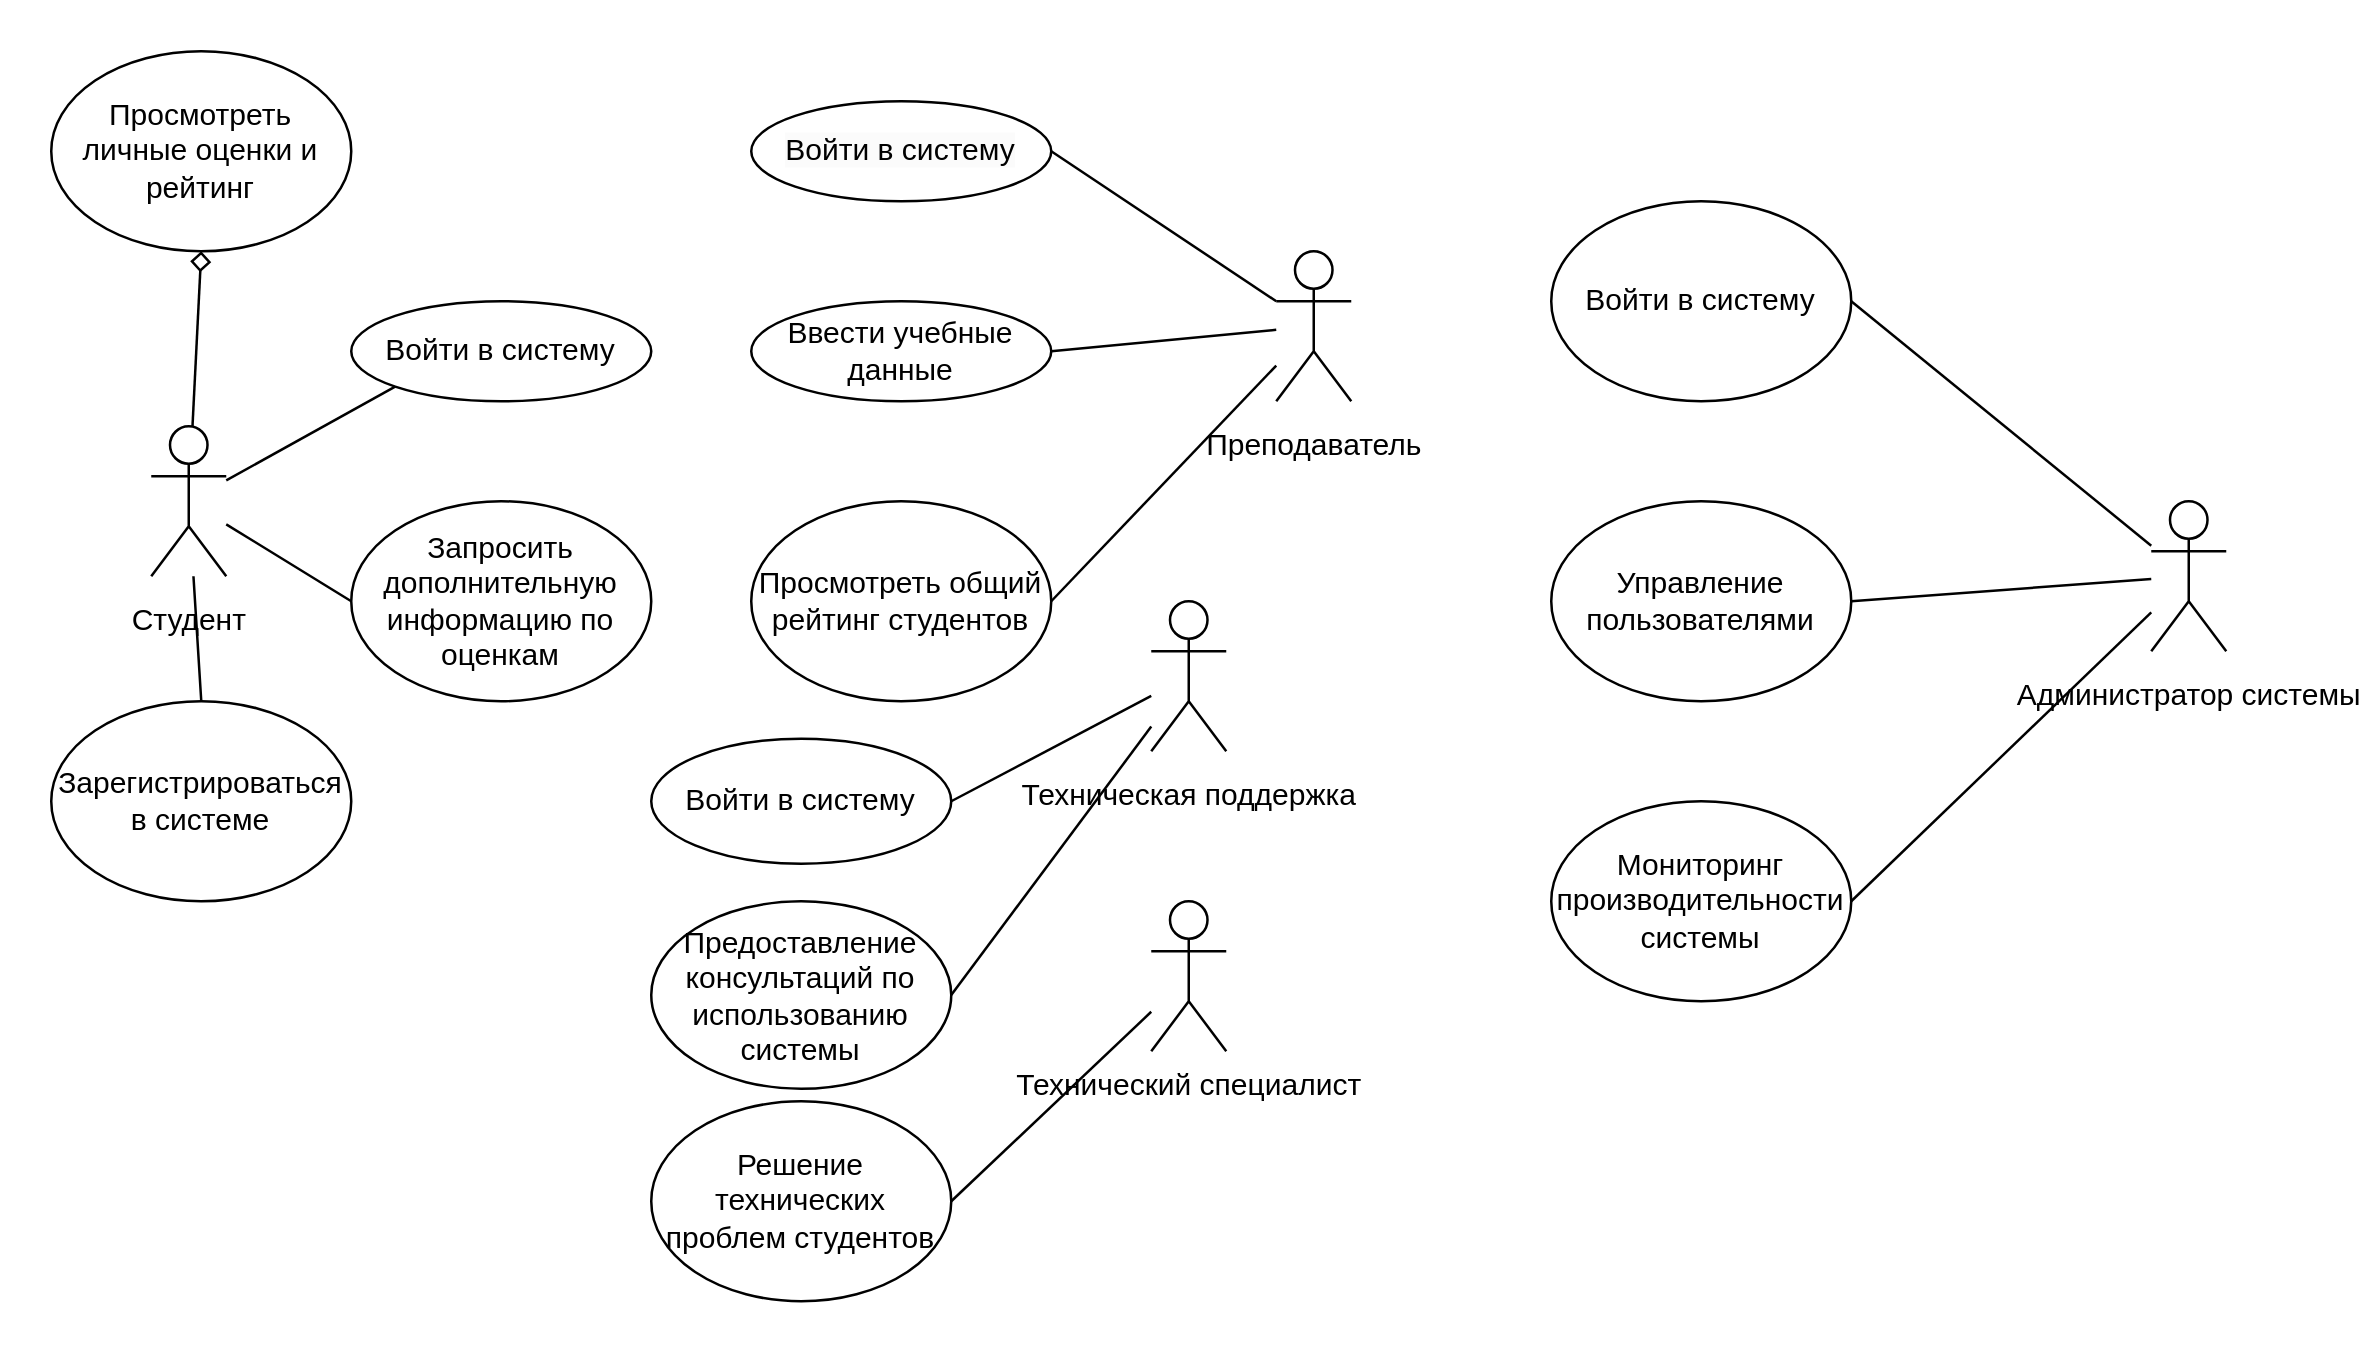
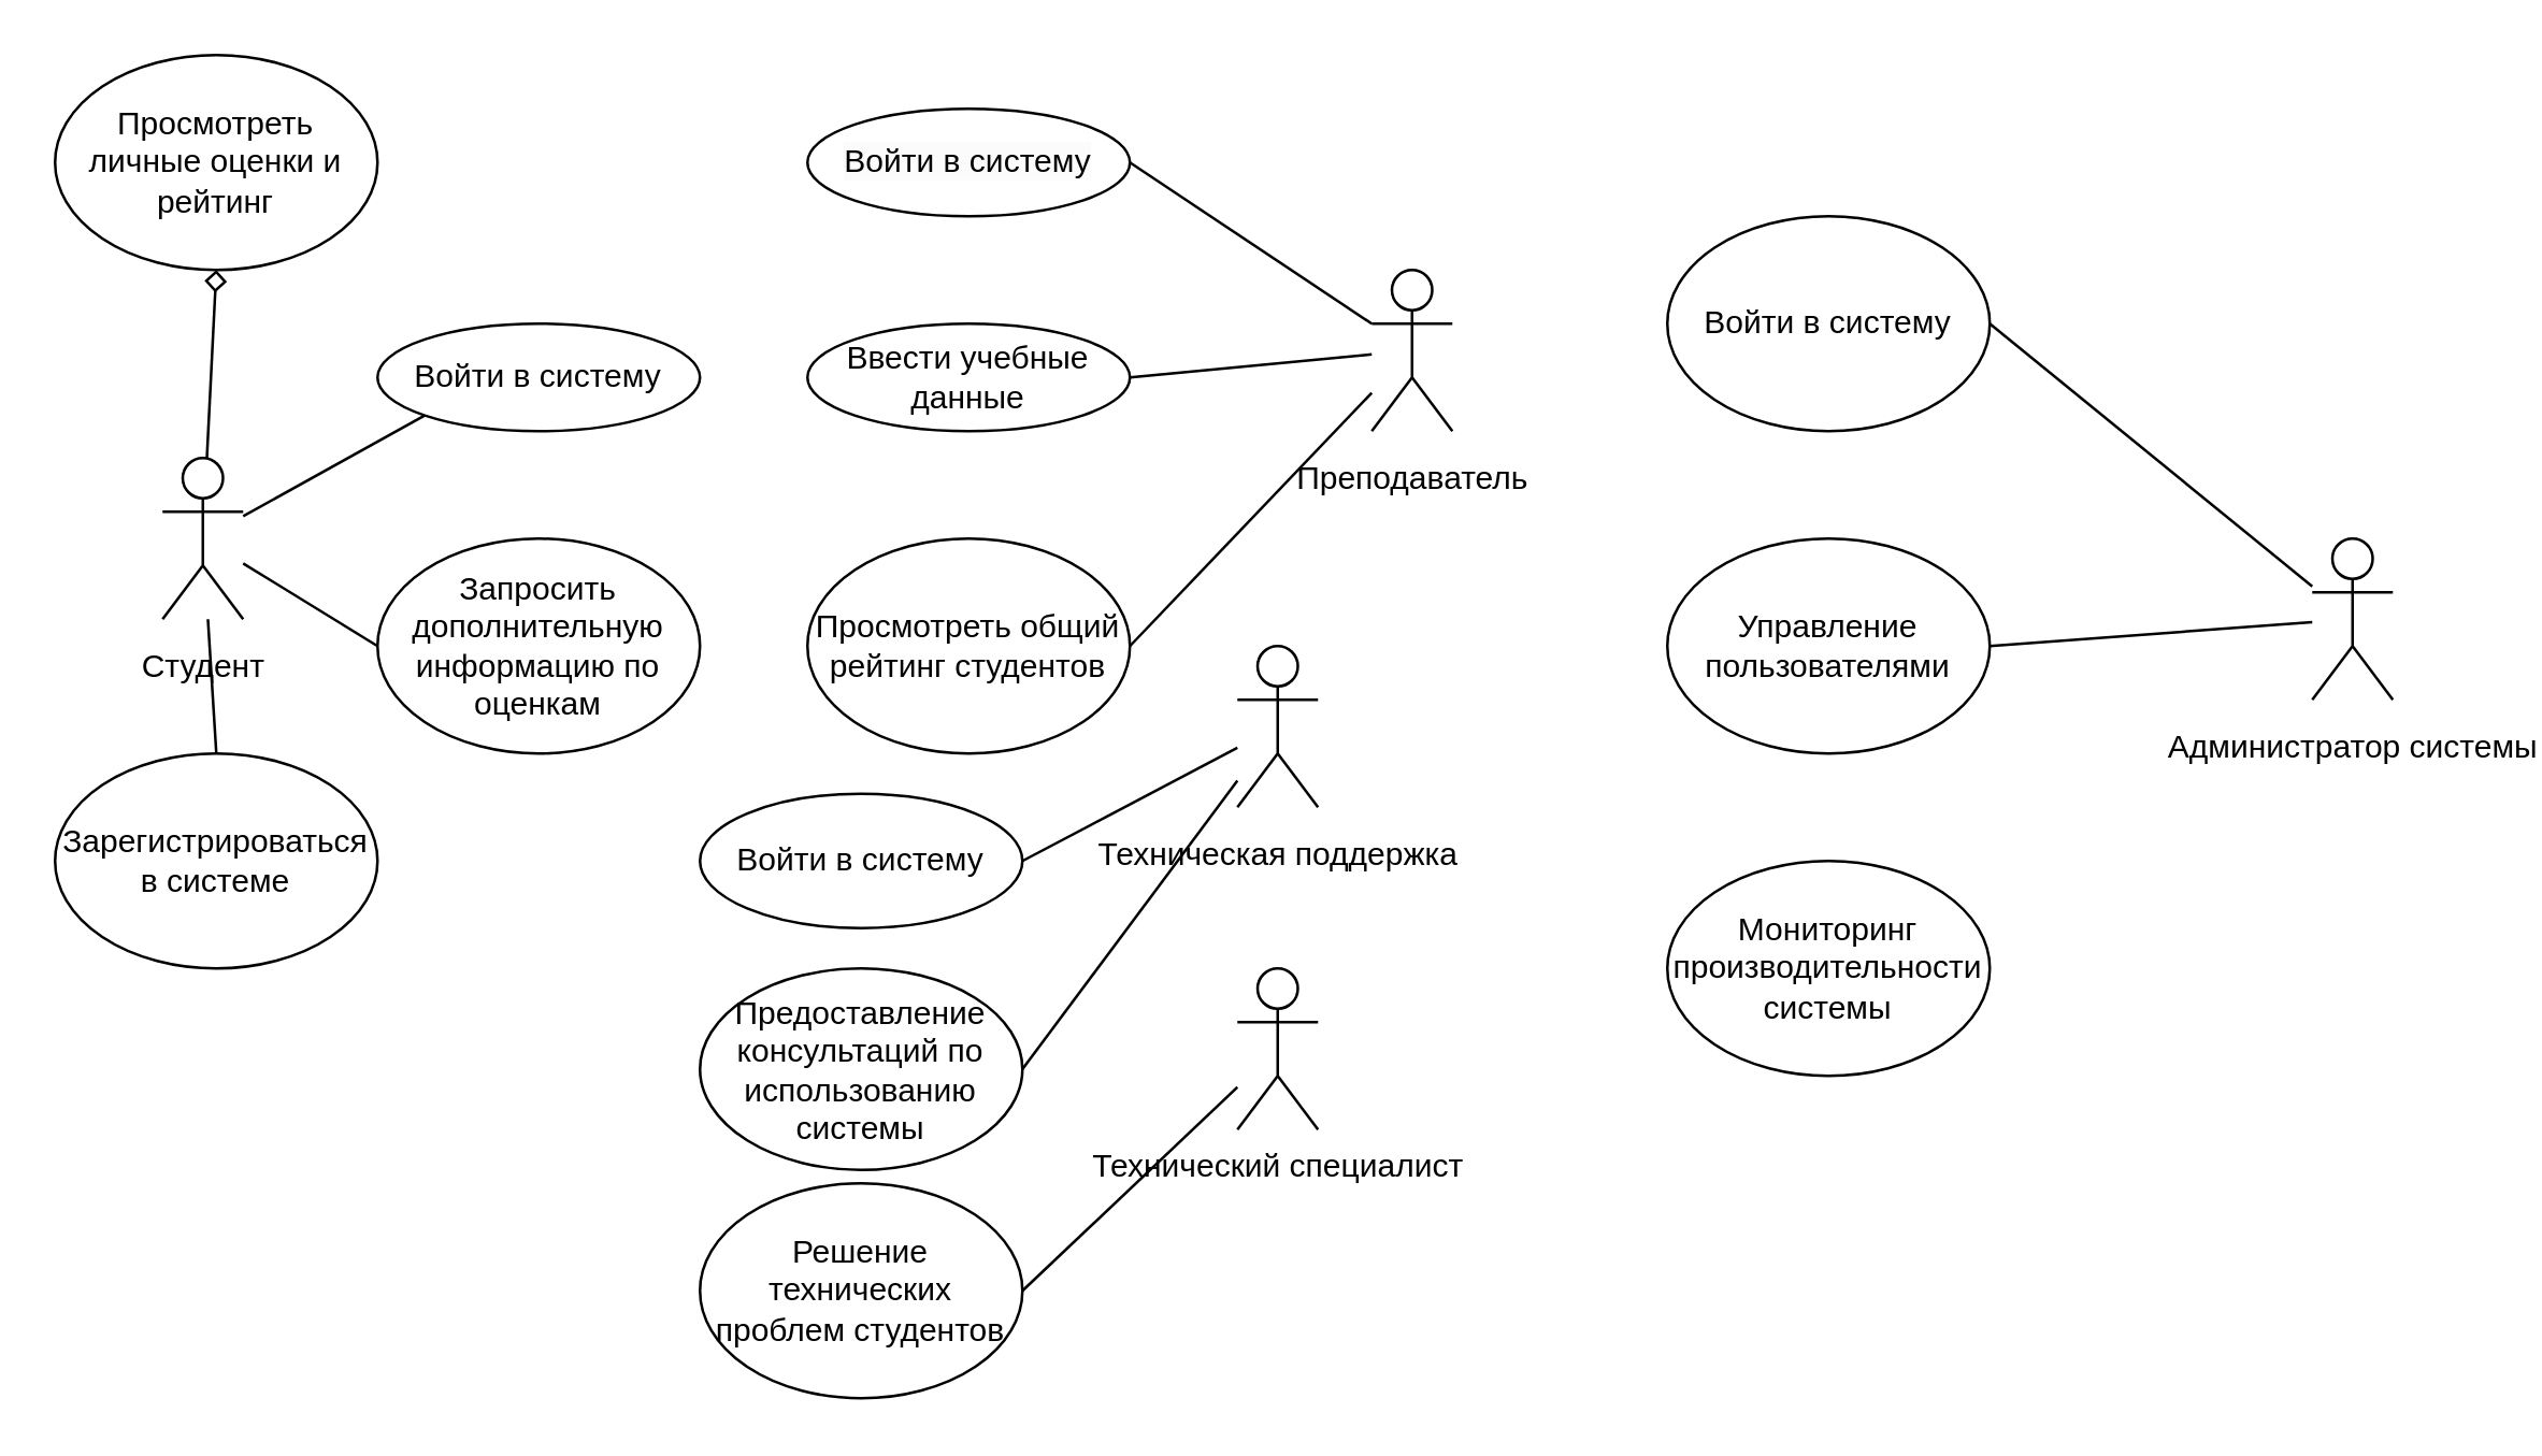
  <mxCell id="0" />
  <mxCell id="1" parent="0" />
  <mxCell id="2" style="rounded=0;orthogonalLoop=1;jettySize=auto;html=1;entryX=1;entryY=0.5;entryDx=0;entryDy=0;endArrow=none;endFill=0;" edge="1" parent="1" source="3" target="28"><mxGeometry relative="1" as="geometry" /></mxCell>
  <mxCell id="3" value="Технический специалист" style="shape=umlActor;verticalLabelPosition=bottom;verticalAlign=top;html=1;outlineConnect=0;" vertex="1" parent="1"><mxGeometry x="460" y="360" width="30" height="60" as="geometry" /></mxCell>
  <mxCell id="4" style="rounded=0;orthogonalLoop=1;jettySize=auto;html=1;entryX=1;entryY=0.5;entryDx=0;entryDy=0;endArrow=none;endFill=0;" edge="1" parent="1" source="6" target="27"><mxGeometry relative="1" as="geometry" /></mxCell>
  <mxCell id="5" style="rounded=0;orthogonalLoop=1;jettySize=auto;html=1;entryX=1;entryY=0.5;entryDx=0;entryDy=0;endArrow=none;endFill=0;" edge="1" parent="1" source="6" target="32"><mxGeometry relative="1" as="geometry" /></mxCell>
  <mxCell id="6" value="Техническая поддержка&lt;span style=&quot;font-size: medium; text-align: start;&quot;&gt;&lt;/span&gt;" style="shape=umlActor;verticalLabelPosition=bottom;verticalAlign=top;html=1;outlineConnect=0;" vertex="1" parent="1"><mxGeometry x="460" y="240" width="30" height="60" as="geometry" /></mxCell>
  <mxCell id="7" style="rounded=0;orthogonalLoop=1;jettySize=auto;html=1;entryX=1;entryY=0.5;entryDx=0;entryDy=0;endArrow=none;endFill=0;" edge="1" parent="1" source="10" target="29"><mxGeometry relative="1" as="geometry" /></mxCell>
  <mxCell id="8" style="rounded=0;orthogonalLoop=1;jettySize=auto;html=1;entryX=1;entryY=0.5;entryDx=0;entryDy=0;endArrow=none;endFill=0;" edge="1" parent="1" source="10" target="30"><mxGeometry relative="1" as="geometry" /></mxCell>
- <mxCell id="9" style="rounded=0;orthogonalLoop=1;jettySize=auto;html=1;entryX=1;entryY=0.5;entryDx=0;entryDy=0;endArrow=none;endFill=0;" edge="1" parent="1" source="10" target="31"><mxGeometry relative="1" as="geometry" /></mxCell>
  <mxCell id="10" value="Администратор системы&lt;span style=&quot;font-size: medium; text-align: start;&quot;&gt;&lt;/span&gt;" style="shape=umlActor;verticalLabelPosition=bottom;verticalAlign=top;html=1;outlineConnect=0;" vertex="1" parent="1"><mxGeometry x="860" y="200" width="30" height="60" as="geometry" /></mxCell>
  <mxCell id="11" style="rounded=0;orthogonalLoop=1;jettySize=auto;html=1;entryX=1;entryY=0.5;entryDx=0;entryDy=0;endArrow=none;endFill=0;" edge="1" parent="1" source="14" target="24"><mxGeometry relative="1" as="geometry" /></mxCell>
  <mxCell id="12" style="rounded=0;orthogonalLoop=1;jettySize=auto;html=1;entryX=1;entryY=0.5;entryDx=0;entryDy=0;endArrow=none;endFill=0;" edge="1" parent="1" source="14" target="25"><mxGeometry relative="1" as="geometry" /></mxCell>
  <mxCell id="13" style="rounded=0;orthogonalLoop=1;jettySize=auto;html=1;entryX=1;entryY=0.5;entryDx=0;entryDy=0;endArrow=none;endFill=0;" edge="1" parent="1" source="14" target="26"><mxGeometry relative="1" as="geometry" /></mxCell>
  <mxCell id="14" value="Преподаватель&lt;span style=&quot;font-size: medium; text-align: start;&quot;&gt;&lt;/span&gt;" style="shape=umlActor;verticalLabelPosition=bottom;verticalAlign=top;html=1;outlineConnect=0;" vertex="1" parent="1"><mxGeometry x="510" y="100" width="30" height="60" as="geometry" /></mxCell>
  <mxCell id="15" style="rounded=0;orthogonalLoop=1;jettySize=auto;html=1;entryX=0.5;entryY=0;entryDx=0;entryDy=0;endArrow=none;endFill=0;" edge="1" parent="1" source="19" target="23"><mxGeometry relative="1" as="geometry" /></mxCell>
  <mxCell id="16" style="rounded=0;orthogonalLoop=1;jettySize=auto;html=1;entryX=0;entryY=0.5;entryDx=0;entryDy=0;endArrow=none;endFill=0;" edge="1" parent="1" source="19" target="22"><mxGeometry relative="1" as="geometry" /></mxCell>
  <mxCell id="17" style="rounded=0;orthogonalLoop=1;jettySize=auto;html=1;entryX=0;entryY=1;entryDx=0;entryDy=0;endArrow=none;endFill=0;" edge="1" parent="1" source="19" target="20"><mxGeometry relative="1" as="geometry" /></mxCell>
  <mxCell id="18" style="rounded=0;orthogonalLoop=1;jettySize=auto;html=1;entryX=0.5;entryY=1;entryDx=0;entryDy=0;endArrow=diamond;endFill=0;" edge="1" parent="1" source="19" target="21"><mxGeometry relative="1" as="geometry" /></mxCell>
  <mxCell id="19" value="Студент&lt;span style=&quot;font-size: medium; text-align: start;&quot;&gt;&lt;/span&gt;" style="shape=umlActor;verticalLabelPosition=bottom;verticalAlign=top;html=1;outlineConnect=0;" vertex="1" parent="1"><mxGeometry x="60" y="170" width="30" height="60" as="geometry" /></mxCell>
  <mxCell id="20" value="Войти в систему" style="ellipse;whiteSpace=wrap;html=1;" vertex="1" parent="1"><mxGeometry x="140" y="120" width="120" height="40" as="geometry" /></mxCell>
  <mxCell id="21" value="Просмотреть личные оценки и рейтинг" style="ellipse;whiteSpace=wrap;html=1;" vertex="1" parent="1"><mxGeometry x="20" y="20" width="120" height="80" as="geometry" /></mxCell>
  <mxCell id="22" value="Запросить дополнительную информацию по оценкам" style="ellipse;whiteSpace=wrap;html=1;" vertex="1" parent="1"><mxGeometry x="140" y="200" width="120" height="80" as="geometry" /></mxCell>
  <mxCell id="23" value="Зарегистрироваться в системе" style="ellipse;whiteSpace=wrap;html=1;" vertex="1" parent="1"><mxGeometry x="20" y="280" width="120" height="80" as="geometry" /></mxCell>
  <mxCell id="24" value="&lt;meta charset=&quot;utf-8&quot;&gt;&lt;span style=&quot;color: rgb(0, 0, 0); font-family: Helvetica; font-size: 12px; font-style: normal; font-variant-ligatures: normal; font-variant-caps: normal; font-weight: 400; letter-spacing: normal; orphans: 2; text-align: left; text-indent: 0px; text-transform: none; widows: 2; word-spacing: 0px; -webkit-text-stroke-width: 0px; background-color: rgb(251, 251, 251); text-decoration-thickness: initial; text-decoration-style: initial; text-decoration-color: initial; float: none; display: inline !important;&quot;&gt;Войти в систему&lt;/span&gt;" style="ellipse;whiteSpace=wrap;html=1;" vertex="1" parent="1"><mxGeometry x="300" y="40" width="120" height="40" as="geometry" /></mxCell>
  <mxCell id="25" value="Ввести учебные данные" style="ellipse;whiteSpace=wrap;html=1;" vertex="1" parent="1"><mxGeometry x="300" y="120" width="120" height="40" as="geometry" /></mxCell>
  <mxCell id="26" value="Просмотреть общий рейтинг студентов" style="ellipse;whiteSpace=wrap;html=1;" vertex="1" parent="1"><mxGeometry x="300" y="200" width="120" height="80" as="geometry" /></mxCell>
  <mxCell id="27" value="Войти в систему" style="ellipse;whiteSpace=wrap;html=1;" vertex="1" parent="1"><mxGeometry x="260" y="295" width="120" height="50" as="geometry" /></mxCell>
  <mxCell id="28" value="Решение технических проблем студентов&lt;br&gt;" style="ellipse;whiteSpace=wrap;html=1;" vertex="1" parent="1"><mxGeometry x="260" y="440" width="120" height="80" as="geometry" /></mxCell>
  <mxCell id="29" value="Войти в систему" style="ellipse;whiteSpace=wrap;html=1;" vertex="1" parent="1"><mxGeometry x="620" y="80" width="120" height="80" as="geometry" /></mxCell>
  <mxCell id="30" value="Управление пользователями" style="ellipse;whiteSpace=wrap;html=1;" vertex="1" parent="1"><mxGeometry x="620" y="200" width="120" height="80" as="geometry" /></mxCell>
  <mxCell id="31" value="Мониторинг производительности системы" style="ellipse;whiteSpace=wrap;html=1;" vertex="1" parent="1"><mxGeometry x="620" y="320" width="120" height="80" as="geometry" /></mxCell>
  <mxCell id="32" value="Предоставление консультаций по использованию системы" style="ellipse;whiteSpace=wrap;html=1;" vertex="1" parent="1"><mxGeometry x="260" y="360" width="120" height="75" as="geometry" /></mxCell>
